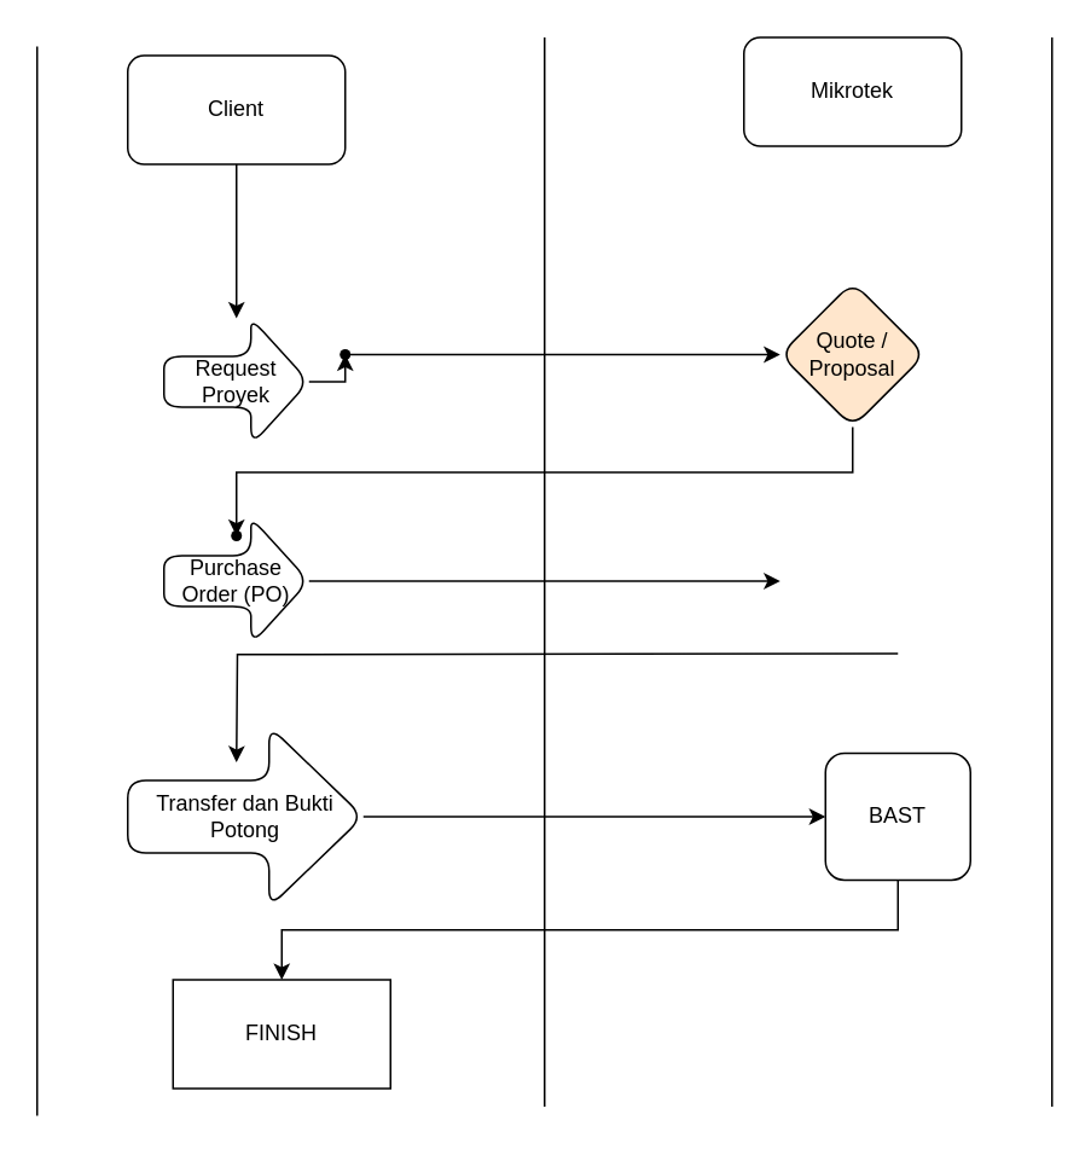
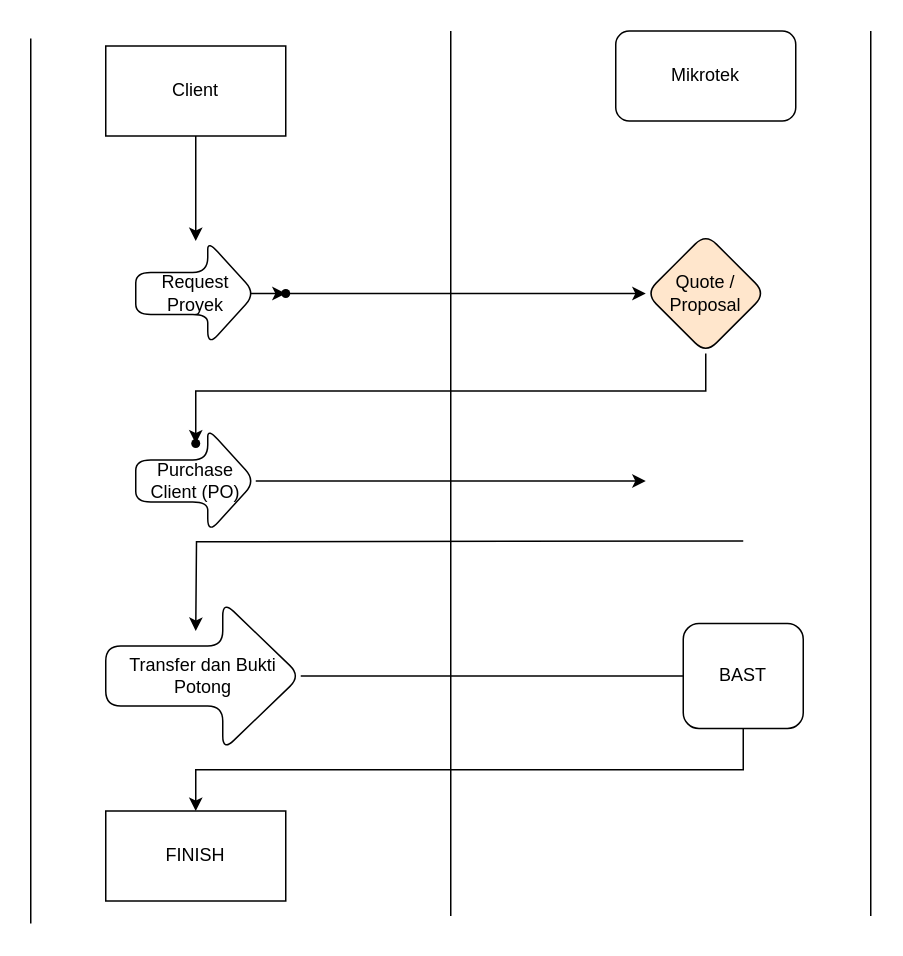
  <mxCell id="0" />
  <mxCell id="1" parent="0" />
  <mxCell id="2" value="" style="edgeStyle=orthogonalEdgeStyle;rounded=0;orthogonalLoop=1;jettySize=auto;html=1;" edge="1" parent="1" source="3" target="6"><mxGeometry relative="1" as="geometry" /></mxCell>
- <mxCell id="3" value="Client" style="rounded=1;whiteSpace=wrap;html=1;" vertex="1" parent="1"><mxGeometry x="70" y="30" width="120" height="60" as="geometry" /></mxCell>
+ <mxCell id="3" value="Client" style="whiteSpace=wrap;html=1;rounded=0;" vertex="1" parent="1"><mxGeometry x="70" y="30" width="120" height="60" as="geometry" /></mxCell>
  <mxCell id="4" value="Mikrotek" style="rounded=1;whiteSpace=wrap;html=1;" vertex="1" parent="1"><mxGeometry x="410" y="20" width="120" height="60" as="geometry" /></mxCell>
  <mxCell id="5" value="" style="edgeStyle=orthogonalEdgeStyle;rounded=0;orthogonalLoop=1;jettySize=auto;html=1;" edge="1" parent="1" source="6" target="8"><mxGeometry relative="1" as="geometry" /></mxCell>
- <mxCell id="6" value="Request Proyek" style="shape=singleArrow;whiteSpace=wrap;html=1;arrowWidth=0.4;arrowSize=0.4;rounded=1;" vertex="1" parent="1"><mxGeometry x="90" y="175" width="80" height="70" as="geometry" /></mxCell>
+ <mxCell id="6" value="Request Proyek" style="shape=singleArrow;whiteSpace=wrap;html=1;arrowWidth=0.4;arrowSize=0.4;rounded=1;" vertex="1" parent="1"><mxGeometry x="90" y="160" width="80" height="70" as="geometry" /></mxCell>
  <mxCell id="7" value="" style="edgeStyle=orthogonalEdgeStyle;rounded=0;orthogonalLoop=1;jettySize=auto;html=1;" edge="1" parent="1" source="8" target="10"><mxGeometry relative="1" as="geometry" /></mxCell>
  <mxCell id="8" value="" style="shape=waypoint;sketch=0;size=6;pointerEvents=1;points=[];fillColor=default;resizable=0;rotatable=0;perimeter=centerPerimeter;snapToPoint=1;rounded=1;" vertex="1" parent="1"><mxGeometry x="180" y="185" width="20" height="20" as="geometry" /></mxCell>
  <mxCell id="9" value="" style="edgeStyle=orthogonalEdgeStyle;rounded=0;orthogonalLoop=1;jettySize=auto;html=1;exitX=0.5;exitY=1;exitDx=0;exitDy=0;" edge="1" parent="1" source="10" target="11"><mxGeometry relative="1" as="geometry"><Array as="points"><mxPoint x="470" y="260" /><mxPoint x="130" y="260" /></Array></mxGeometry></mxCell>
  <mxCell id="10" value="Quote /&lt;br&gt;Proposal" style="rhombus;whiteSpace=wrap;html=1;sketch=0;rounded=1;fillColor=#ffe6cc;" vertex="1" parent="1"><mxGeometry x="430" y="155" width="80" height="80" as="geometry" /></mxCell>
  <mxCell id="11" value="" style="shape=waypoint;sketch=0;size=6;pointerEvents=1;points=[];fillColor=default;resizable=0;rotatable=0;perimeter=centerPerimeter;snapToPoint=1;rounded=1;" vertex="1" parent="1"><mxGeometry x="120" y="285" width="20" height="20" as="geometry" /></mxCell>
  <mxCell id="12" style="edgeStyle=orthogonalEdgeStyle;rounded=0;orthogonalLoop=1;jettySize=auto;html=1;entryX=0;entryY=0.5;entryDx=0;entryDy=0;" edge="1" parent="1" source="13"><mxGeometry relative="1" as="geometry"><mxPoint x="430" y="320" as="targetPoint" /><Array as="points" /></mxGeometry></mxCell>
- <mxCell id="13" value="Purchase Order (PO)" style="shape=singleArrow;whiteSpace=wrap;html=1;arrowWidth=0.4;arrowSize=0.4;rounded=1;" vertex="1" parent="1"><mxGeometry x="90" y="285" width="80" height="70" as="geometry" /></mxCell>
+ <mxCell id="13" value="Purchase Client (PO)" style="shape=singleArrow;whiteSpace=wrap;html=1;arrowWidth=0.4;arrowSize=0.4;rounded=1;" vertex="1" parent="1"><mxGeometry x="90" y="285" width="80" height="70" as="geometry" /></mxCell>
  <mxCell id="14" style="edgeStyle=orthogonalEdgeStyle;rounded=0;orthogonalLoop=1;jettySize=auto;html=1;exitX=0.5;exitY=1;exitDx=0;exitDy=0;" edge="1" parent="1"><mxGeometry relative="1" as="geometry"><mxPoint x="130" y="420" as="targetPoint" /><mxPoint x="495" y="360" as="sourcePoint" /></mxGeometry></mxCell>
- <mxCell id="15" style="edgeStyle=orthogonalEdgeStyle;rounded=0;orthogonalLoop=1;jettySize=auto;html=1;entryX=0;entryY=0.5;entryDx=0;entryDy=0;" edge="1" parent="1" source="16" target="18"><mxGeometry relative="1" as="geometry"><mxPoint x="410" y="450" as="targetPoint" /></mxGeometry></mxCell>
+ <mxCell id="15" style="edgeStyle=orthogonalEdgeStyle;rounded=0;orthogonalLoop=1;jettySize=auto;html=1;entryX=0;entryY=0.5;entryDx=0;entryDy=0;endArrow=none;" edge="1" parent="1" source="16" target="18"><mxGeometry relative="1" as="geometry"><mxPoint x="410" y="450" as="targetPoint" /></mxGeometry></mxCell>
  <mxCell id="16" value="Transfer dan Bukti Potong" style="shape=singleArrow;whiteSpace=wrap;html=1;arrowWidth=0.4;arrowSize=0.4;rounded=1;" vertex="1" parent="1"><mxGeometry x="70" y="400" width="130" height="100" as="geometry" /></mxCell>
  <mxCell id="17" style="edgeStyle=orthogonalEdgeStyle;rounded=0;orthogonalLoop=1;jettySize=auto;html=1;exitX=0.5;exitY=1;exitDx=0;exitDy=0;" edge="1" parent="1" source="18" target="19"><mxGeometry relative="1" as="geometry"><mxPoint x="130" y="551.739" as="targetPoint" /></mxGeometry></mxCell>
  <mxCell id="18" value="BAST" style="whiteSpace=wrap;html=1;sketch=0;rounded=1;" vertex="1" parent="1"><mxGeometry x="455" y="415" width="80" height="70" as="geometry" /></mxCell>
- <mxCell id="19" value="FINISH" style="rounded=0;whiteSpace=wrap;html=1;" vertex="1" parent="1"><mxGeometry x="95" y="539.999" width="120" height="60" as="geometry" /></mxCell>
+ <mxCell id="19" value="FINISH" style="rounded=0;whiteSpace=wrap;html=1;" vertex="1" parent="1"><mxGeometry x="70" y="539.999" width="120" height="60" as="geometry" /></mxCell>
  <mxCell id="20" value="" style="endArrow=none;html=1;rounded=0;" edge="1" parent="1"><mxGeometry width="50" height="50" relative="1" as="geometry"><mxPoint x="300" y="610" as="sourcePoint" /><mxPoint x="300" y="20" as="targetPoint" /></mxGeometry></mxCell>
  <mxCell id="21" value="" style="endArrow=none;html=1;rounded=0;" edge="1" parent="1"><mxGeometry width="50" height="50" relative="1" as="geometry"><mxPoint x="580" y="610" as="sourcePoint" /><mxPoint x="580" y="20" as="targetPoint" /></mxGeometry></mxCell>
  <mxCell id="22" value="" style="endArrow=none;html=1;rounded=0;" edge="1" parent="1"><mxGeometry width="50" height="50" relative="1" as="geometry"><mxPoint x="20" y="615" as="sourcePoint" /><mxPoint x="20" y="25" as="targetPoint" /></mxGeometry></mxCell>
